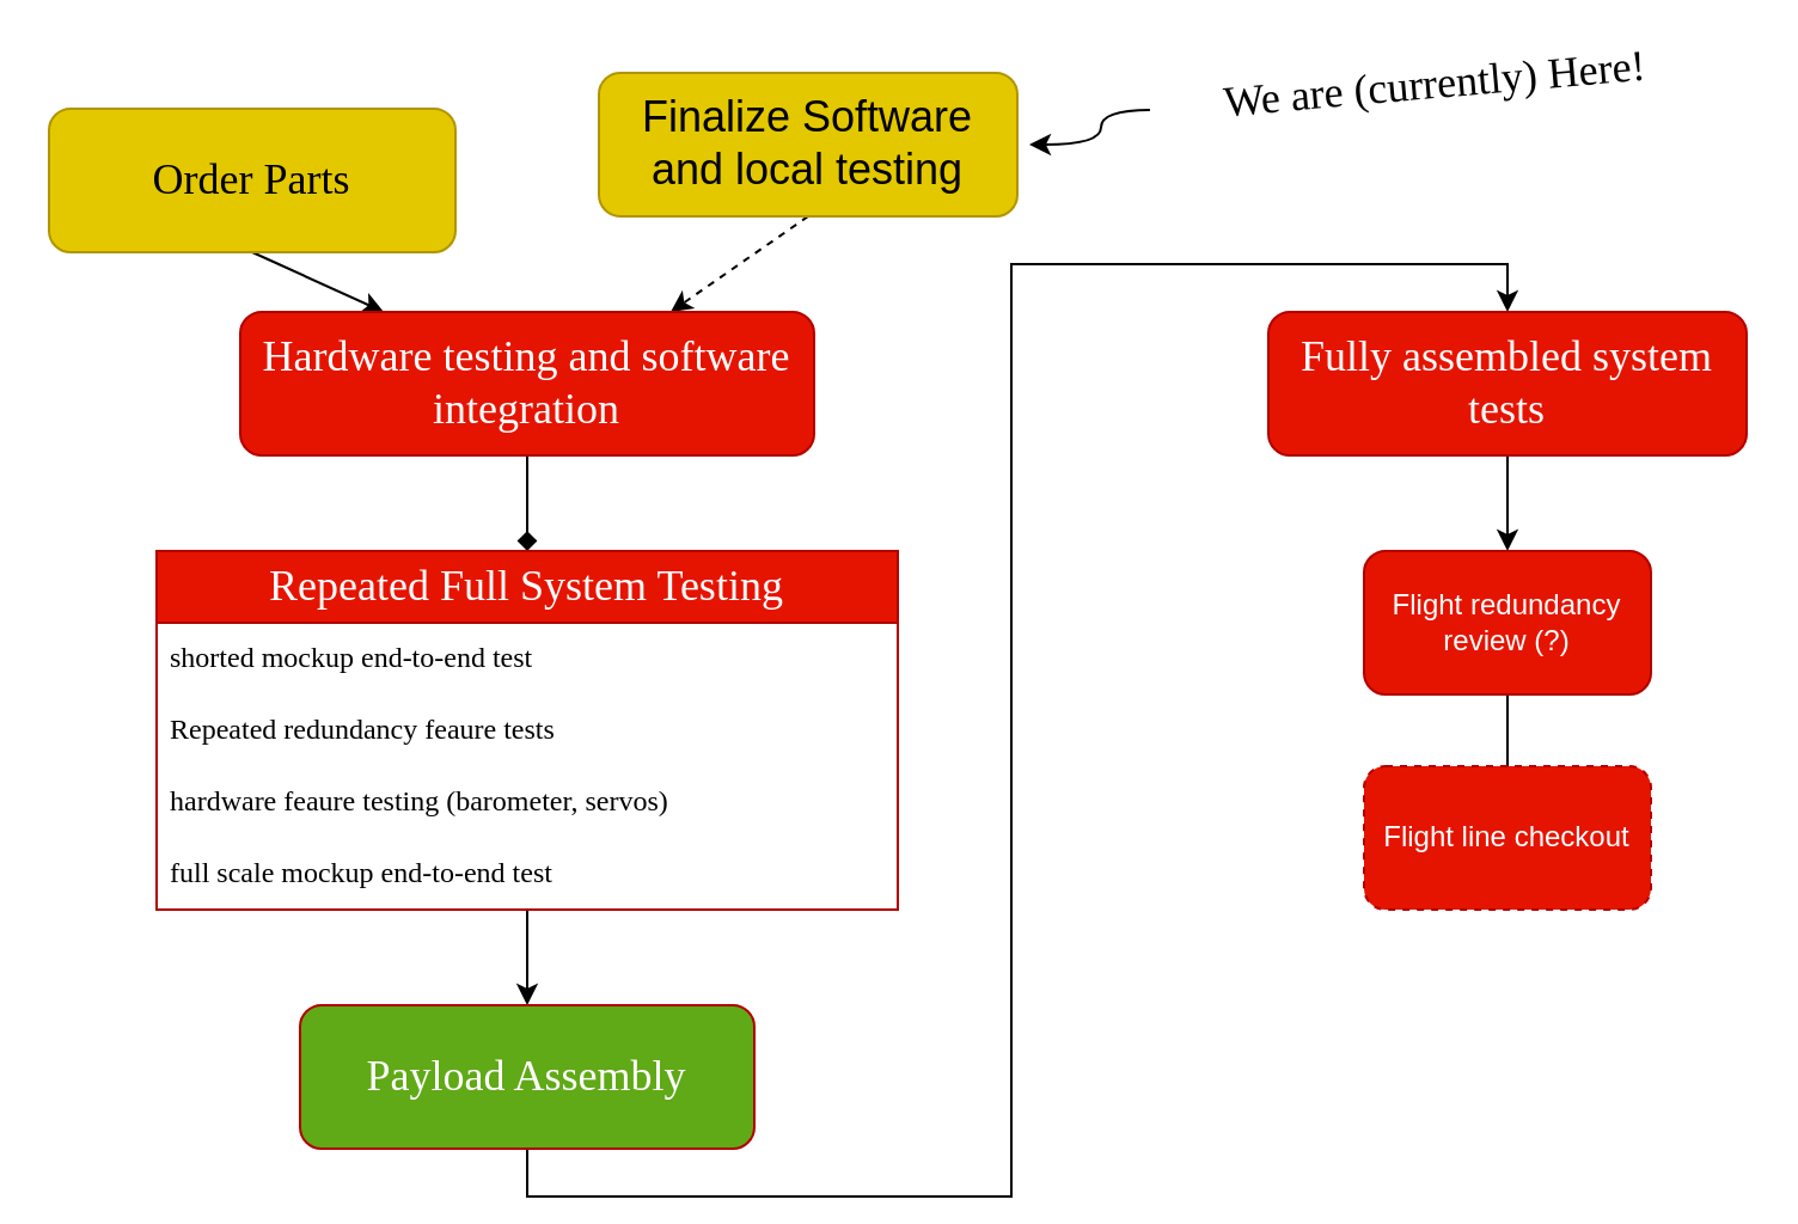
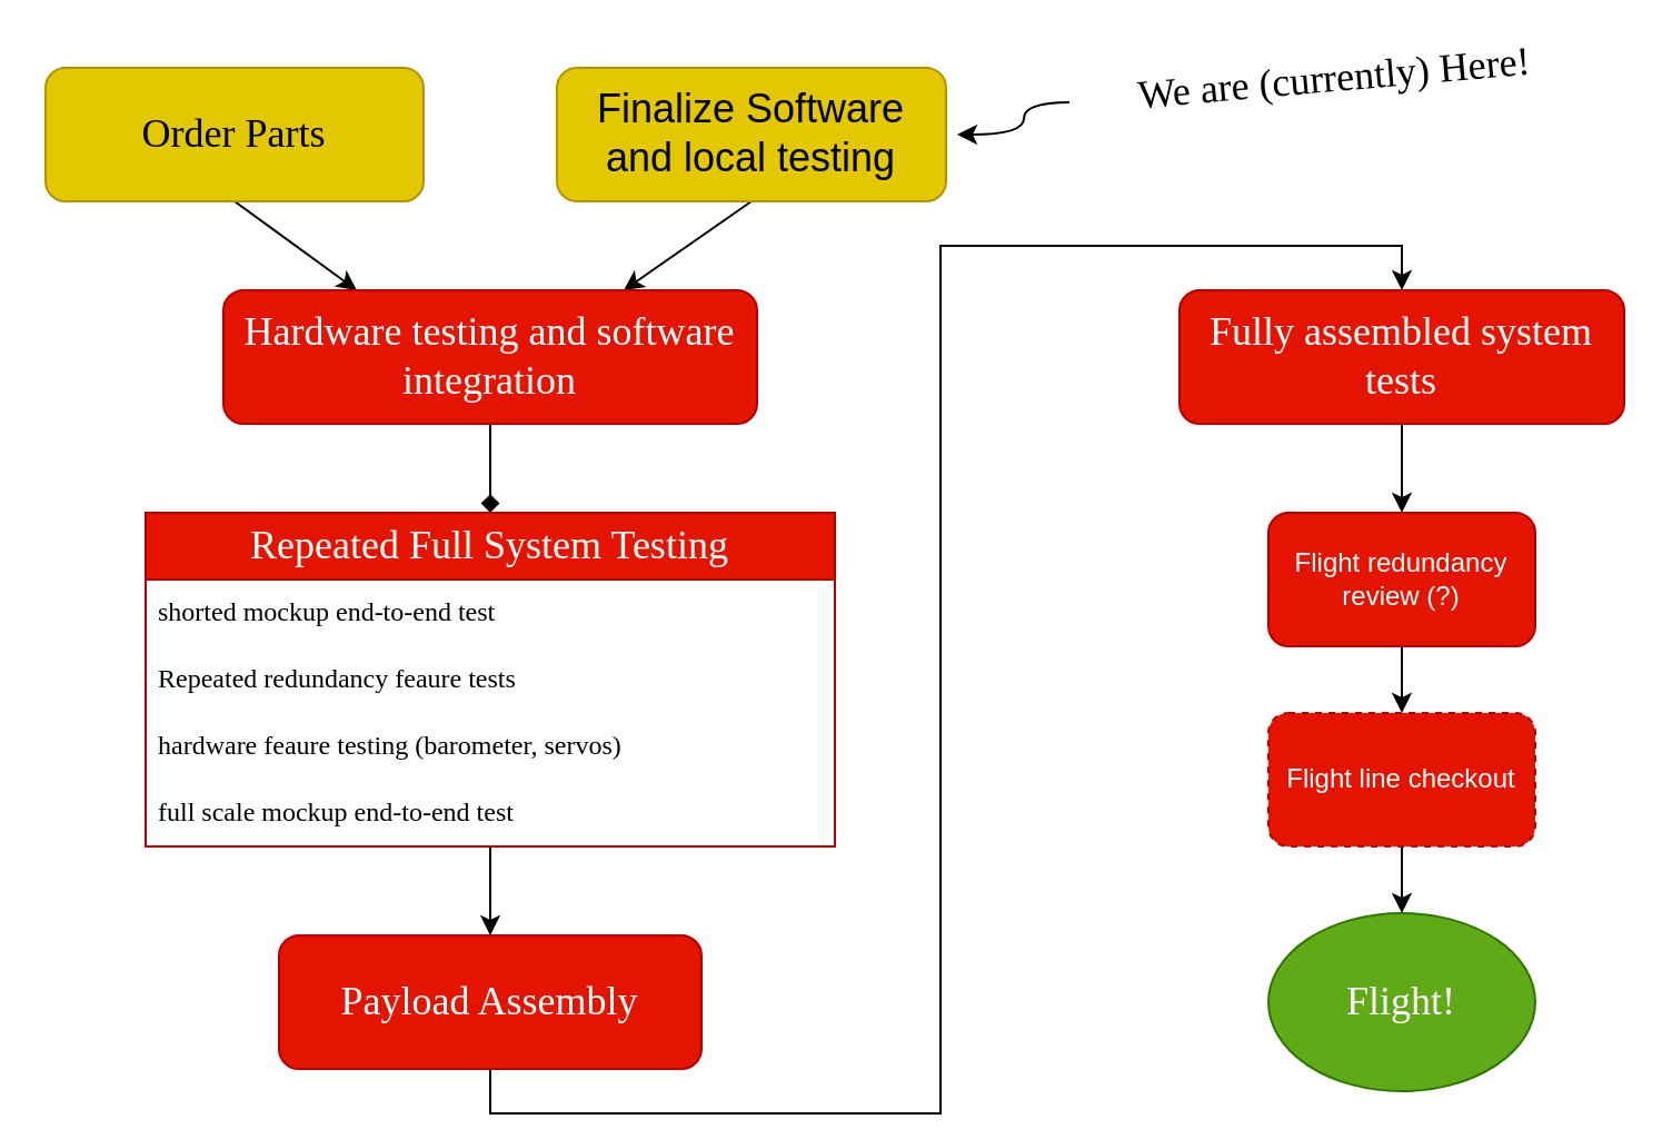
  <mxCell id="0" />
  <mxCell id="1" parent="0" />
  <mxCell id="2" style="rounded=0;orthogonalLoop=1;jettySize=auto;html=1;exitX=0.5;exitY=1;exitDx=0;exitDy=0;entryX=0.25;entryY=0;entryDx=0;entryDy=0;" edge="1" parent="1" source="3" target="7"><mxGeometry relative="1" as="geometry" /></mxCell>
- <mxCell id="3" value="&lt;font style=&quot;font-size: 18px;&quot; face=&quot;Verdana&quot;&gt;Order Parts&lt;/font&gt;" style="rounded=1;whiteSpace=wrap;html=1;fillColor=#e3c800;strokeColor=#B09500;fontColor=#000000;" vertex="1" parent="1"><mxGeometry x="20" y="45" width="170" height="60" as="geometry" /></mxCell>
- <mxCell id="4" style="rounded=0;orthogonalLoop=1;jettySize=auto;html=1;exitX=0.5;exitY=1;exitDx=0;exitDy=0;entryX=0.75;entryY=0;entryDx=0;entryDy=0;dashed=1;" edge="1" parent="1" source="5" target="7"><mxGeometry relative="1" as="geometry" /></mxCell>
+ <mxCell id="3" value="&lt;font style=&quot;font-size: 18px;&quot; face=&quot;Verdana&quot;&gt;Order Parts&lt;/font&gt;" style="rounded=1;whiteSpace=wrap;html=1;fillColor=#e3c800;strokeColor=#B09500;fontColor=#000000;" vertex="1" parent="1"><mxGeometry x="20" y="30" width="170" height="60" as="geometry" /></mxCell>
+ <mxCell id="4" style="rounded=0;orthogonalLoop=1;jettySize=auto;html=1;exitX=0.5;exitY=1;exitDx=0;exitDy=0;entryX=0.75;entryY=0;entryDx=0;entryDy=0;" edge="1" parent="1" source="5" target="7"><mxGeometry relative="1" as="geometry" /></mxCell>
  <mxCell id="5" value="&lt;font style=&quot;font-size: 18px;&quot;&gt;Finalize Software and local testing&lt;/font&gt;" style="rounded=1;whiteSpace=wrap;html=1;fillColor=#e3c800;strokeColor=#B09500;fontColor=#000000;" vertex="1" parent="1"><mxGeometry x="250" y="30" width="175" height="60" as="geometry" /></mxCell>
  <mxCell id="6" style="edgeStyle=orthogonalEdgeStyle;rounded=0;orthogonalLoop=1;jettySize=auto;html=1;exitX=0.5;exitY=1;exitDx=0;exitDy=0;entryX=0.5;entryY=0;entryDx=0;entryDy=0;endArrow=diamond;" edge="1" parent="1" source="7" target="9"><mxGeometry relative="1" as="geometry" /></mxCell>
  <mxCell id="7" value="&lt;font style=&quot;font-size: 18px;&quot; face=&quot;Verdana&quot;&gt;Hardware testing and software integration&lt;/font&gt;" style="rounded=1;whiteSpace=wrap;html=1;fillColor=#e51400;fontColor=#ffffff;strokeColor=#B20000;" vertex="1" parent="1"><mxGeometry x="100" y="130" width="240" height="60" as="geometry" /></mxCell>
  <mxCell id="8" style="edgeStyle=orthogonalEdgeStyle;rounded=0;orthogonalLoop=1;jettySize=auto;html=1;exitX=0.5;exitY=1;exitDx=0;exitDy=0;entryX=0.5;entryY=0;entryDx=0;entryDy=0;" edge="1" parent="1" source="9" target="15"><mxGeometry relative="1" as="geometry" /></mxCell>
  <mxCell id="9" value="&lt;font style=&quot;font-size: 18px;&quot; face=&quot;Verdana&quot;&gt;Repeated Full System Testing&lt;/font&gt;" style="swimlane;fontStyle=0;childLayout=stackLayout;horizontal=1;startSize=30;horizontalStack=0;resizeParent=1;resizeParentMax=0;resizeLast=0;collapsible=1;marginBottom=0;whiteSpace=wrap;html=1;fillColor=#e51400;fontColor=#ffffff;strokeColor=#B20000;" vertex="1" parent="1"><mxGeometry x="65" y="230" width="310" height="150" as="geometry" /></mxCell>
  <mxCell id="10" value="&lt;font face=&quot;Verdana&quot;&gt;shorted mockup end-to-end test&lt;/font&gt;" style="text;strokeColor=none;fillColor=none;align=left;verticalAlign=middle;spacingLeft=4;spacingRight=4;overflow=hidden;points=[[0,0.5],[1,0.5]];portConstraint=eastwest;rotatable=0;whiteSpace=wrap;html=1;" vertex="1" parent="9"><mxGeometry y="30" width="310" height="30" as="geometry" /></mxCell>
  <mxCell id="11" value="&lt;font face=&quot;Verdana&quot;&gt;Repeated redundancy feaure tests&amp;nbsp;&lt;/font&gt;" style="text;strokeColor=none;fillColor=none;align=left;verticalAlign=middle;spacingLeft=4;spacingRight=4;overflow=hidden;points=[[0,0.5],[1,0.5]];portConstraint=eastwest;rotatable=0;whiteSpace=wrap;html=1;" vertex="1" parent="9"><mxGeometry y="60" width="310" height="30" as="geometry" /></mxCell>
  <mxCell id="12" value="&lt;font face=&quot;Verdana&quot;&gt;hardware feaure testing (barometer, servos)&lt;/font&gt;" style="text;strokeColor=none;fillColor=none;align=left;verticalAlign=middle;spacingLeft=4;spacingRight=4;overflow=hidden;points=[[0,0.5],[1,0.5]];portConstraint=eastwest;rotatable=0;whiteSpace=wrap;html=1;" vertex="1" parent="9"><mxGeometry y="90" width="310" height="30" as="geometry" /></mxCell>
  <mxCell id="13" value="&lt;font face=&quot;Verdana&quot;&gt;full scale mockup end-to-end test&lt;/font&gt;" style="text;strokeColor=none;fillColor=none;align=left;verticalAlign=middle;spacingLeft=4;spacingRight=4;overflow=hidden;points=[[0,0.5],[1,0.5]];portConstraint=eastwest;rotatable=0;whiteSpace=wrap;html=1;" vertex="1" parent="9"><mxGeometry y="120" width="310" height="30" as="geometry" /></mxCell>
  <mxCell id="14" style="edgeStyle=orthogonalEdgeStyle;rounded=0;orthogonalLoop=1;jettySize=auto;html=1;exitX=0.5;exitY=1;exitDx=0;exitDy=0;entryX=0.5;entryY=0;entryDx=0;entryDy=0;" edge="1" parent="1" source="15" target="17"><mxGeometry relative="1" as="geometry" /></mxCell>
- <mxCell id="15" value="&lt;font style=&quot;font-size: 18px;&quot; face=&quot;Verdana&quot;&gt;Payload Assembly&lt;/font&gt;" style="rounded=1;whiteSpace=wrap;html=1;fillColor=#60a917;fontColor=#ffffff;strokeColor=#B20000;" vertex="1" parent="1"><mxGeometry x="125" y="420" width="190" height="60" as="geometry" /></mxCell>
+ <mxCell id="15" value="&lt;font style=&quot;font-size: 18px;&quot; face=&quot;Verdana&quot;&gt;Payload Assembly&lt;/font&gt;" style="rounded=1;whiteSpace=wrap;html=1;fillColor=#e51400;fontColor=#ffffff;strokeColor=#B20000;" vertex="1" parent="1"><mxGeometry x="125" y="420" width="190" height="60" as="geometry" /></mxCell>
  <mxCell id="16" style="edgeStyle=orthogonalEdgeStyle;rounded=0;orthogonalLoop=1;jettySize=auto;html=1;exitX=0.5;exitY=1;exitDx=0;exitDy=0;entryX=0.5;entryY=0;entryDx=0;entryDy=0;" edge="1" parent="1" source="17" target="19"><mxGeometry relative="1" as="geometry" /></mxCell>
  <mxCell id="17" value="&lt;font style=&quot;font-size: 18px;&quot; face=&quot;Verdana&quot;&gt;Fully assembled system tests&lt;/font&gt;" style="rounded=1;whiteSpace=wrap;html=1;fillColor=#e51400;fontColor=#ffffff;strokeColor=#B20000;" vertex="1" parent="1"><mxGeometry x="530" y="130" width="200" height="60" as="geometry" /></mxCell>
- <mxCell id="18" style="edgeStyle=orthogonalEdgeStyle;rounded=0;orthogonalLoop=1;jettySize=auto;html=1;exitX=0.5;exitY=1;exitDx=0;exitDy=0;entryX=0.5;entryY=0;entryDx=0;entryDy=0;endArrow=none;" edge="1" parent="1" source="19" target="21"><mxGeometry relative="1" as="geometry" /></mxCell>
+ <mxCell id="18" style="edgeStyle=orthogonalEdgeStyle;rounded=0;orthogonalLoop=1;jettySize=auto;html=1;exitX=0.5;exitY=1;exitDx=0;exitDy=0;entryX=0.5;entryY=0;entryDx=0;entryDy=0;" edge="1" parent="1" source="19" target="21"><mxGeometry relative="1" as="geometry" /></mxCell>
  <mxCell id="19" value="Flight redundancy review (?)" style="rounded=1;whiteSpace=wrap;html=1;fillColor=#e51400;fontColor=#ffffff;strokeColor=#B20000;" vertex="1" parent="1"><mxGeometry x="570" y="230" width="120" height="60" as="geometry" /></mxCell>
+ <mxCell id="20" style="edgeStyle=orthogonalEdgeStyle;rounded=0;orthogonalLoop=1;jettySize=auto;html=1;exitX=0.5;exitY=1;exitDx=0;exitDy=0;entryX=0.5;entryY=0;entryDx=0;entryDy=0;" edge="1" parent="1" source="21" target="22"><mxGeometry relative="1" as="geometry" /></mxCell>
  <mxCell id="21" value="Flight line checkout" style="rounded=1;whiteSpace=wrap;html=1;fillColor=#e51400;fontColor=#ffffff;strokeColor=#B20000;dashed=1;" vertex="1" parent="1"><mxGeometry x="570" y="320" width="120" height="60" as="geometry" /></mxCell>
+ <mxCell id="22" value="&lt;font style=&quot;font-size: 18px;&quot; face=&quot;Verdana&quot;&gt;Flight!&lt;/font&gt;" style="ellipse;whiteSpace=wrap;html=1;fillColor=#60a917;fontColor=#ffffff;strokeColor=#2D7600;" vertex="1" parent="1"><mxGeometry x="570" y="410" width="120" height="80" as="geometry" /></mxCell>
  <mxCell id="23" style="edgeStyle=orthogonalEdgeStyle;rounded=0;orthogonalLoop=1;jettySize=auto;html=1;exitX=0;exitY=0.5;exitDx=0;exitDy=0;curved=1;" edge="1" parent="1" source="24"><mxGeometry relative="1" as="geometry"><mxPoint x="430" y="60" as="targetPoint" /><Array as="points"><mxPoint x="460" y="46" /><mxPoint x="460" y="60" /></Array></mxGeometry></mxCell>
  <mxCell id="24" value="&lt;font face=&quot;Verdana&quot; style=&quot;font-size: 18px;&quot;&gt;We are (currently) Here!&lt;/font&gt;" style="text;html=1;align=center;verticalAlign=middle;whiteSpace=wrap;rounded=0;rotation=355;" vertex="1" parent="1"><mxGeometry x="480" y="20" width="240" height="30" as="geometry" /></mxCell>
